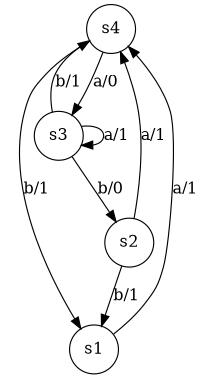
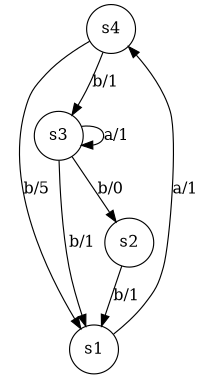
  digraph {
    node [shape=circle]
    n1 [label=s4]
    n2 [label=s1]
    n3 [label=s3]
    n4 [label=s2]
-   n1 -> n2 [label="b/1"]
-   n1 -> n3 [label="a/0"]
+   n1 -> n2 [label="b/5"]
+   n1 -> n3 [label="b/1"]
    n2 -> n1 [label="a/1"]
-   n3 -> n1 [label="b/1"]
+   n3 -> n2 [label="b/1"]
    n3 -> n3 [label="a/1"]
    n3 -> n4 [label="b/0"]
-   n4 -> n1 [label="a/1"]
    n4 -> n2 [label="b/1"]
  }
